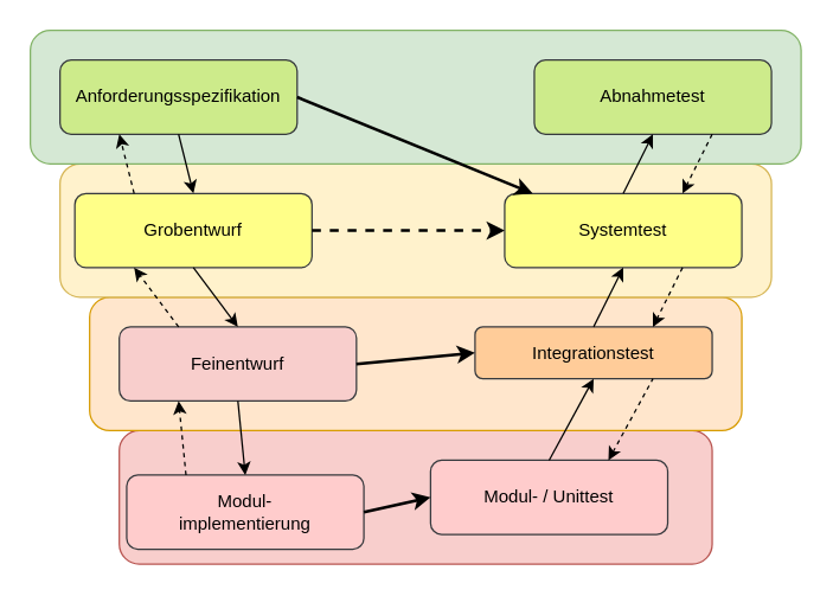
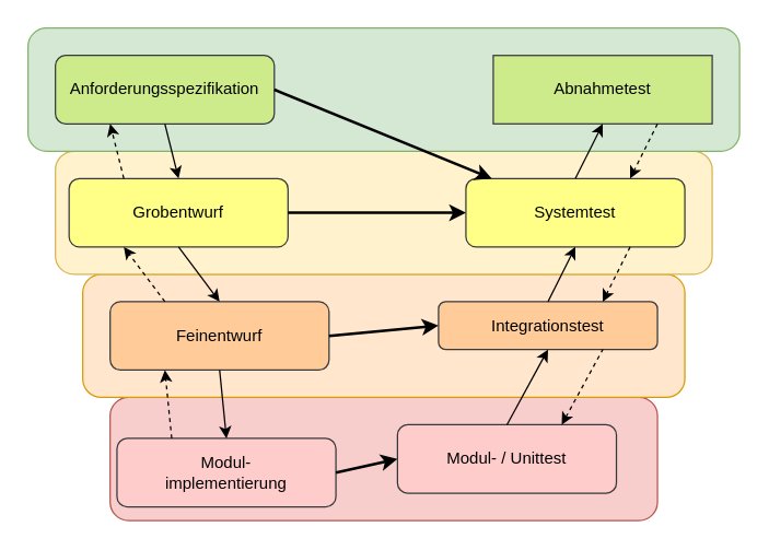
  <mxCell id="0" />
  <mxCell id="1" parent="0" />
  <mxCell id="2" value="" style="rounded=1;whiteSpace=wrap;html=1;fillColor=#f8cecc;strokeColor=#b85450;" vertex="1" parent="1"><mxGeometry x="80" y="290" width="400" height="90" as="geometry" /></mxCell>
  <mxCell id="3" value="" style="rounded=1;whiteSpace=wrap;html=1;fillColor=#ffe6cc;strokeColor=#d79b00;" vertex="1" parent="1"><mxGeometry x="60" y="200" width="440" height="90" as="geometry" /></mxCell>
  <mxCell id="4" value="" style="rounded=1;whiteSpace=wrap;html=1;fillColor=#fff2cc;strokeColor=#d6b656;" vertex="1" parent="1"><mxGeometry x="40" y="110" width="480" height="90" as="geometry" /></mxCell>
  <mxCell id="5" value="" style="rounded=1;whiteSpace=wrap;html=1;fillColor=#d5e8d4;strokeColor=#82b366;" vertex="1" parent="1"><mxGeometry x="20" y="20" width="520" height="90" as="geometry" /></mxCell>
  <mxCell id="6" value="Anforderungsspezifikation" style="rounded=1;whiteSpace=wrap;html=1;fillColor=#cdeb8b;strokeColor=#36393d;" vertex="1" parent="1"><mxGeometry x="40" y="40" width="160" height="50" as="geometry" /></mxCell>
  <mxCell id="7" value="Grobentwurf" style="rounded=1;whiteSpace=wrap;html=1;fillColor=#ffff88;strokeColor=#36393d;" vertex="1" parent="1"><mxGeometry x="50" y="130" width="160" height="50" as="geometry" /></mxCell>
- <mxCell id="8" value="Feinentwurf" style="rounded=1;whiteSpace=wrap;html=1;fillColor=#f8cecc;strokeColor=#36393d;" vertex="1" parent="1"><mxGeometry x="80" y="220" width="160" height="50" as="geometry" /></mxCell>
+ <mxCell id="8" value="Feinentwurf" style="rounded=1;whiteSpace=wrap;html=1;fillColor=#ffcc99;strokeColor=#36393d;" vertex="1" parent="1"><mxGeometry x="80" y="220" width="160" height="50" as="geometry" /></mxCell>
  <mxCell id="9" value="Modul-&lt;br&gt;implementierung" style="rounded=1;whiteSpace=wrap;html=1;fillColor=#ffcccc;strokeColor=#36393d;" vertex="1" parent="1"><mxGeometry x="85" y="320" width="160" height="50" as="geometry" /></mxCell>
- <mxCell id="10" value="Abnahmetest" style="rounded=1;whiteSpace=wrap;html=1;fillColor=#cdeb8b;strokeColor=#36393d;" vertex="1" parent="1"><mxGeometry x="360" y="40" width="160" height="50" as="geometry" /></mxCell>
+ <mxCell id="10" value="Abnahmetest" style="whiteSpace=wrap;html=1;fillColor=#cdeb8b;strokeColor=#36393d;rounded=0;" vertex="1" parent="1"><mxGeometry x="360" y="40" width="160" height="50" as="geometry" /></mxCell>
  <mxCell id="11" value="Systemtest" style="rounded=1;whiteSpace=wrap;html=1;fillColor=#ffff88;strokeColor=#36393d;" vertex="1" parent="1"><mxGeometry x="340" y="130" width="160" height="50" as="geometry" /></mxCell>
  <mxCell id="12" value="Integrationstest" style="rounded=1;whiteSpace=wrap;html=1;fillColor=#ffcc99;strokeColor=#36393d;" vertex="1" parent="1"><mxGeometry x="320" y="220" width="160" height="35" as="geometry" /></mxCell>
  <mxCell id="13" value="Modul- / Unittest" style="rounded=1;whiteSpace=wrap;html=1;fillColor=#ffcccc;strokeColor=#36393d;" vertex="1" parent="1"><mxGeometry x="290" y="310" width="160" height="50" as="geometry" /></mxCell>
  <mxCell id="14" value="" style="endArrow=classic;html=1;exitX=1;exitY=0.5;exitDx=0;exitDy=0;entryX=0;entryY=0.5;entryDx=0;entryDy=0;strokeWidth=2;" edge="1" parent="1" source="9" target="13"><mxGeometry width="50" height="50" relative="1" as="geometry"><mxPoint x="230" y="440" as="sourcePoint" /><mxPoint x="280" y="390" as="targetPoint" /></mxGeometry></mxCell>
  <mxCell id="15" value="" style="endArrow=classic;html=1;exitX=0.5;exitY=1;exitDx=0;exitDy=0;entryX=0.5;entryY=0;entryDx=0;entryDy=0;" edge="1" parent="1" source="8" target="9"><mxGeometry width="50" height="50" relative="1" as="geometry"><mxPoint x="110" y="300" as="sourcePoint" /><mxPoint x="160" y="250" as="targetPoint" /></mxGeometry></mxCell>
  <mxCell id="16" value="" style="endArrow=none;html=1;exitX=0.5;exitY=1;exitDx=0;exitDy=0;entryX=0.5;entryY=0;entryDx=0;entryDy=0;startArrow=classic;startFill=1;endFill=0;" edge="1" parent="1" source="12" target="13"><mxGeometry width="50" height="50" relative="1" as="geometry"><mxPoint x="540" y="280" as="sourcePoint" /><mxPoint x="590" y="230" as="targetPoint" /></mxGeometry></mxCell>
  <mxCell id="17" value="" style="endArrow=classic;html=1;exitX=1;exitY=0.5;exitDx=0;exitDy=0;entryX=0;entryY=0.5;entryDx=0;entryDy=0;strokeWidth=2;" edge="1" parent="1" source="8" target="12"><mxGeometry width="50" height="50" relative="1" as="geometry"><mxPoint x="260" y="230" as="sourcePoint" /><mxPoint x="310" y="180" as="targetPoint" /></mxGeometry></mxCell>
  <mxCell id="18" value="" style="endArrow=classic;html=1;exitX=0.5;exitY=1;exitDx=0;exitDy=0;entryX=0.5;entryY=0;entryDx=0;entryDy=0;" edge="1" parent="1" source="7" target="8"><mxGeometry width="50" height="50" relative="1" as="geometry"><mxPoint x="130" y="200" as="sourcePoint" /><mxPoint x="180" y="150" as="targetPoint" /></mxGeometry></mxCell>
- <mxCell id="19" value="" style="endArrow=classic;html=1;exitX=1;exitY=0.5;exitDx=0;exitDy=0;entryX=0;entryY=0.5;entryDx=0;entryDy=0;strokeWidth=2;dashed=1;" edge="1" parent="1" source="7" target="11"><mxGeometry width="50" height="50" relative="1" as="geometry"><mxPoint x="260" y="180" as="sourcePoint" /><mxPoint x="310" y="130" as="targetPoint" /></mxGeometry></mxCell>
+ <mxCell id="19" value="" style="endArrow=classic;html=1;exitX=1;exitY=0.5;exitDx=0;exitDy=0;entryX=0;entryY=0.5;entryDx=0;entryDy=0;strokeWidth=2;" edge="1" parent="1" source="7" target="11"><mxGeometry width="50" height="50" relative="1" as="geometry"><mxPoint x="260" y="180" as="sourcePoint" /><mxPoint x="310" y="130" as="targetPoint" /></mxGeometry></mxCell>
  <mxCell id="20" value="" style="endArrow=classic;html=1;exitX=1;exitY=0.5;exitDx=0;exitDy=0;strokeWidth=2;" edge="1" parent="1" source="6" target="11"><mxGeometry width="50" height="50" relative="1" as="geometry"><mxPoint x="220" y="40" as="sourcePoint" /><mxPoint x="270" y="-10" as="targetPoint" /></mxGeometry></mxCell>
  <mxCell id="21" value="" style="endArrow=classic;html=1;exitX=0.5;exitY=1;exitDx=0;exitDy=0;entryX=0.5;entryY=0;entryDx=0;entryDy=0;" edge="1" parent="1" source="6" target="7"><mxGeometry width="50" height="50" relative="1" as="geometry"><mxPoint x="-20" y="160" as="sourcePoint" /><mxPoint x="30" y="110" as="targetPoint" /></mxGeometry></mxCell>
  <mxCell id="22" value="" style="endArrow=classic;html=1;exitX=0.25;exitY=0;exitDx=0;exitDy=0;entryX=0.25;entryY=1;entryDx=0;entryDy=0;dashed=1;" edge="1" parent="1" source="7" target="6"><mxGeometry width="50" height="50" relative="1" as="geometry"><mxPoint x="-20" y="170" as="sourcePoint" /><mxPoint x="30" y="120" as="targetPoint" /></mxGeometry></mxCell>
  <mxCell id="23" value="" style="endArrow=classic;html=1;dashed=1;exitX=0.25;exitY=0;exitDx=0;exitDy=0;entryX=0.25;entryY=1;entryDx=0;entryDy=0;" edge="1" parent="1" source="8" target="7"><mxGeometry width="50" height="50" relative="1" as="geometry"><mxPoint x="-20" y="210" as="sourcePoint" /><mxPoint x="30" y="160" as="targetPoint" /></mxGeometry></mxCell>
  <mxCell id="24" value="" style="endArrow=classic;html=1;dashed=1;exitX=0.25;exitY=0;exitDx=0;exitDy=0;entryX=0.25;entryY=1;entryDx=0;entryDy=0;" edge="1" parent="1" source="9" target="8"><mxGeometry width="50" height="50" relative="1" as="geometry"><mxPoint x="-10" y="290" as="sourcePoint" /><mxPoint x="40" y="240" as="targetPoint" /></mxGeometry></mxCell>
  <mxCell id="25" value="" style="endArrow=none;html=1;dashed=1;exitX=0.75;exitY=0;exitDx=0;exitDy=0;entryX=0.75;entryY=1;entryDx=0;entryDy=0;startArrow=classic;startFill=1;endFill=0;" edge="1" parent="1" source="13" target="12"><mxGeometry width="50" height="50" relative="1" as="geometry"><mxPoint x="-30" y="320" as="sourcePoint" /><mxPoint x="20" y="270" as="targetPoint" /></mxGeometry></mxCell>
  <mxCell id="26" value="" style="endArrow=classic;html=1;dashed=1;strokeWidth=1;exitX=0.75;exitY=1;exitDx=0;exitDy=0;entryX=0.75;entryY=0;entryDx=0;entryDy=0;" edge="1" parent="1" source="10" target="11"><mxGeometry width="50" height="50" relative="1" as="geometry"><mxPoint x="510" y="160" as="sourcePoint" /><mxPoint x="560" y="110" as="targetPoint" /></mxGeometry></mxCell>
  <mxCell id="27" value="" style="endArrow=classic;html=1;dashed=1;strokeWidth=1;exitX=0.75;exitY=1;exitDx=0;exitDy=0;entryX=0.75;entryY=0;entryDx=0;entryDy=0;" edge="1" parent="1" source="11" target="12"><mxGeometry width="50" height="50" relative="1" as="geometry"><mxPoint x="510" y="250" as="sourcePoint" /><mxPoint x="560" y="200" as="targetPoint" /></mxGeometry></mxCell>
  <mxCell id="28" value="" style="endArrow=classic;html=1;strokeWidth=1;exitX=0.5;exitY=0;exitDx=0;exitDy=0;entryX=0.5;entryY=1;entryDx=0;entryDy=0;" edge="1" parent="1" source="11" target="10"><mxGeometry width="50" height="50" relative="1" as="geometry"><mxPoint x="520" y="170" as="sourcePoint" /><mxPoint x="570" y="120" as="targetPoint" /></mxGeometry></mxCell>
  <mxCell id="29" value="" style="endArrow=classic;html=1;strokeWidth=1;exitX=0.5;exitY=0;exitDx=0;exitDy=0;entryX=0.5;entryY=1;entryDx=0;entryDy=0;" edge="1" parent="1" source="12" target="11"><mxGeometry width="50" height="50" relative="1" as="geometry"><mxPoint x="530" y="180" as="sourcePoint" /><mxPoint x="580" y="130" as="targetPoint" /></mxGeometry></mxCell>
